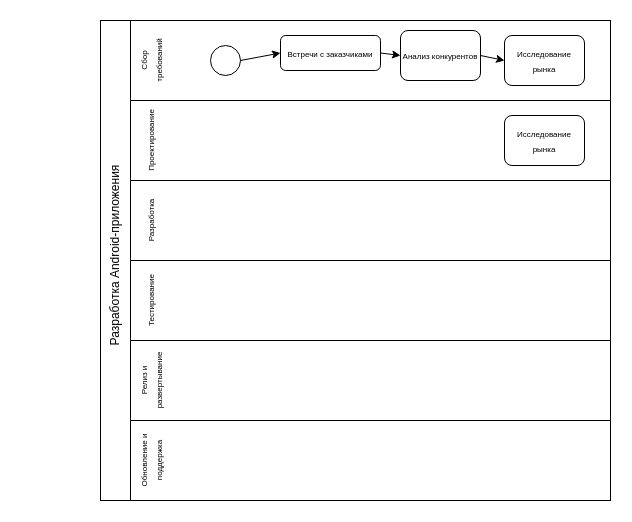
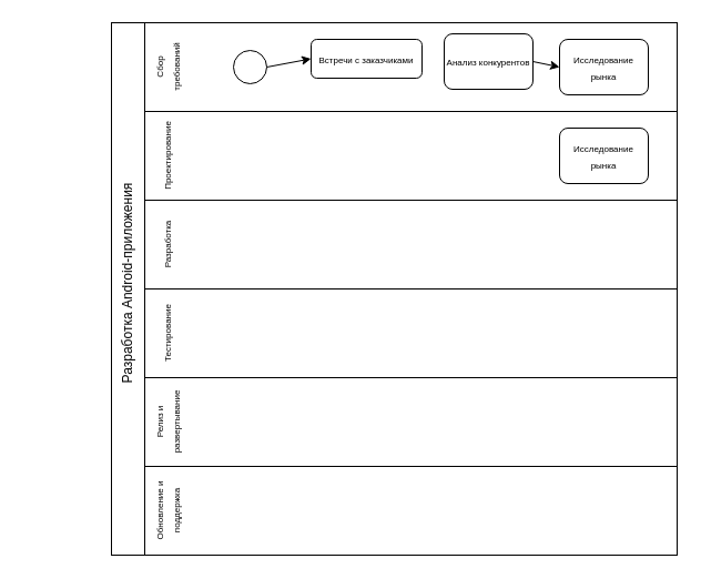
  <mxCell id="0" />
  <mxCell id="1" parent="0" />
  <mxCell id="2" value="" style="rounded=0;whiteSpace=wrap;html=1;" vertex="1" parent="1"><mxGeometry x="130" y="20" width="480" height="80" as="geometry" /></mxCell>
  <mxCell id="3" value="" style="rounded=0;whiteSpace=wrap;html=1;" vertex="1" parent="1"><mxGeometry x="130" y="100" width="480" height="80" as="geometry" /></mxCell>
  <mxCell id="4" value="" style="rounded=0;whiteSpace=wrap;html=1;direction=south;" vertex="1" parent="1"><mxGeometry x="100" y="20" width="30" height="480" as="geometry" /></mxCell>
  <mxCell id="5" value="Разработка Android-приложения" style="text;html=1;strokeColor=none;fillColor=none;align=center;verticalAlign=middle;whiteSpace=wrap;rounded=0;rotation=270;" vertex="1" parent="1"><mxGeometry x="20" y="240" width="190" height="30" as="geometry" /></mxCell>
  <mxCell id="6" value="" style="rounded=0;whiteSpace=wrap;html=1;" vertex="1" parent="1"><mxGeometry x="130" y="180" width="480" height="80" as="geometry" /></mxCell>
  <mxCell id="7" value="" style="rounded=0;whiteSpace=wrap;html=1;" vertex="1" parent="1"><mxGeometry x="130" y="260" width="480" height="80" as="geometry" /></mxCell>
  <mxCell id="8" value="" style="rounded=0;whiteSpace=wrap;html=1;" vertex="1" parent="1"><mxGeometry x="130" y="340" width="480" height="80" as="geometry" /></mxCell>
  <mxCell id="9" value="" style="rounded=0;whiteSpace=wrap;html=1;" vertex="1" parent="1"><mxGeometry x="130" y="420" width="480" height="80" as="geometry" /></mxCell>
  <mxCell id="10" value="&lt;font style=&quot;font-size: 8px;&quot;&gt;Проектирование&lt;/font&gt;" style="text;html=1;strokeColor=none;fillColor=none;align=center;verticalAlign=middle;whiteSpace=wrap;rounded=0;rotation=270;" vertex="1" parent="1"><mxGeometry x="120" y="125" width="60" height="30" as="geometry" /></mxCell>
  <mxCell id="11" value="&lt;font style=&quot;font-size: 8px;&quot;&gt;Сбор требований&lt;/font&gt;" style="text;html=1;strokeColor=none;fillColor=none;align=center;verticalAlign=middle;whiteSpace=wrap;rounded=0;rotation=270;" vertex="1" parent="1"><mxGeometry x="120" y="45" width="60" height="30" as="geometry" /></mxCell>
  <mxCell id="12" value="&lt;font style=&quot;font-size: 8px;&quot;&gt;Разработка&lt;/font&gt;" style="text;html=1;strokeColor=none;fillColor=none;align=center;verticalAlign=middle;whiteSpace=wrap;rounded=0;rotation=270;" vertex="1" parent="1"><mxGeometry x="120" y="205" width="60" height="30" as="geometry" /></mxCell>
  <mxCell id="13" value="&lt;font style=&quot;font-size: 8px;&quot;&gt;Тестирование&lt;/font&gt;" style="text;html=1;strokeColor=none;fillColor=none;align=center;verticalAlign=middle;whiteSpace=wrap;rounded=0;rotation=270;" vertex="1" parent="1"><mxGeometry x="120" y="285" width="60" height="30" as="geometry" /></mxCell>
  <mxCell id="14" value="&lt;font style=&quot;font-size: 8px;&quot;&gt;Релиз и развертывание&lt;/font&gt;" style="text;html=1;strokeColor=none;fillColor=none;align=center;verticalAlign=middle;whiteSpace=wrap;rounded=0;rotation=270;" vertex="1" parent="1"><mxGeometry x="120" y="365" width="60" height="30" as="geometry" /></mxCell>
  <mxCell id="15" value="&lt;font style=&quot;font-size: 8px;&quot;&gt;Обновление и поддержка&lt;/font&gt;" style="text;html=1;strokeColor=none;fillColor=none;align=center;verticalAlign=middle;whiteSpace=wrap;rounded=0;rotation=270;" vertex="1" parent="1"><mxGeometry x="120" y="445" width="60" height="30" as="geometry" /></mxCell>
  <mxCell id="16" value="" style="ellipse;whiteSpace=wrap;html=1;aspect=fixed;" vertex="1" parent="1"><mxGeometry x="210" y="45" width="30" height="30" as="geometry" /></mxCell>
  <mxCell id="17" value="&lt;font style=&quot;font-size: 8px;&quot;&gt;Встречи с заказчиками&lt;/font&gt;" style="rounded=1;whiteSpace=wrap;html=1;" vertex="1" parent="1"><mxGeometry x="280" y="35" width="100" height="35" as="geometry" /></mxCell>
  <mxCell id="18" value="" style="endArrow=classic;html=1;rounded=0;entryX=0;entryY=0.5;entryDx=0;entryDy=0;" edge="1" parent="1" target="17"><mxGeometry width="50" height="50" relative="1" as="geometry"><mxPoint x="240" y="60" as="sourcePoint" /><mxPoint x="290" y="10" as="targetPoint" /></mxGeometry></mxCell>
  <mxCell id="19" value="&lt;font style=&quot;font-size: 8px;&quot;&gt;Анализ конкурентов&lt;/font&gt;" style="rounded=1;whiteSpace=wrap;html=1;" vertex="1" parent="1"><mxGeometry x="400" y="30" width="80" height="50" as="geometry" /></mxCell>
  <mxCell id="20" value="&lt;font style=&quot;font-size: 8px;&quot;&gt;Исследование рынка&lt;/font&gt;" style="rounded=1;whiteSpace=wrap;html=1;" vertex="1" parent="1"><mxGeometry x="504" y="35" width="80" height="50" as="geometry" /></mxCell>
- <mxCell id="21" value="" style="endArrow=classic;html=1;rounded=0;exitX=1;exitY=0.5;exitDx=0;exitDy=0;entryX=0;entryY=0.5;entryDx=0;entryDy=0;" edge="1" parent="1" source="17" target="19"><mxGeometry width="50" height="50" relative="1" as="geometry"><mxPoint x="360" y="100" as="sourcePoint" /><mxPoint x="410" y="50" as="targetPoint" /></mxGeometry></mxCell>
  <mxCell id="22" value="" style="endArrow=classic;html=1;rounded=0;exitX=1;exitY=0.5;exitDx=0;exitDy=0;entryX=0;entryY=0.5;entryDx=0;entryDy=0;" edge="1" parent="1" source="19" target="20"><mxGeometry width="50" height="50" relative="1" as="geometry"><mxPoint x="503.5" y="70" as="sourcePoint" /><mxPoint x="553.5" y="20" as="targetPoint" /></mxGeometry></mxCell>
  <mxCell id="23" value="&lt;font style=&quot;font-size: 8px;&quot;&gt;Исследование рынка&lt;/font&gt;" style="rounded=1;whiteSpace=wrap;html=1;" vertex="1" parent="1"><mxGeometry x="504" y="115" width="80" height="50" as="geometry" /></mxCell>
